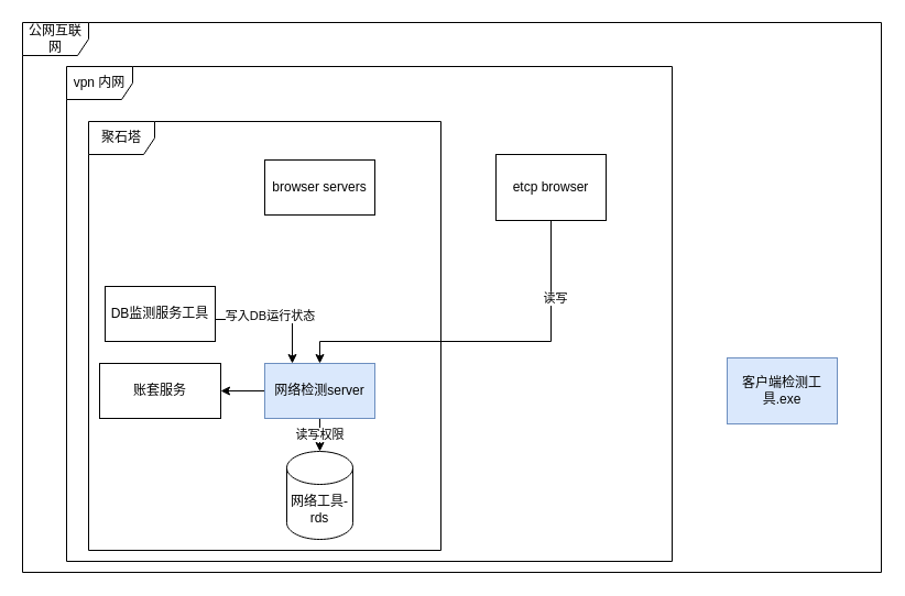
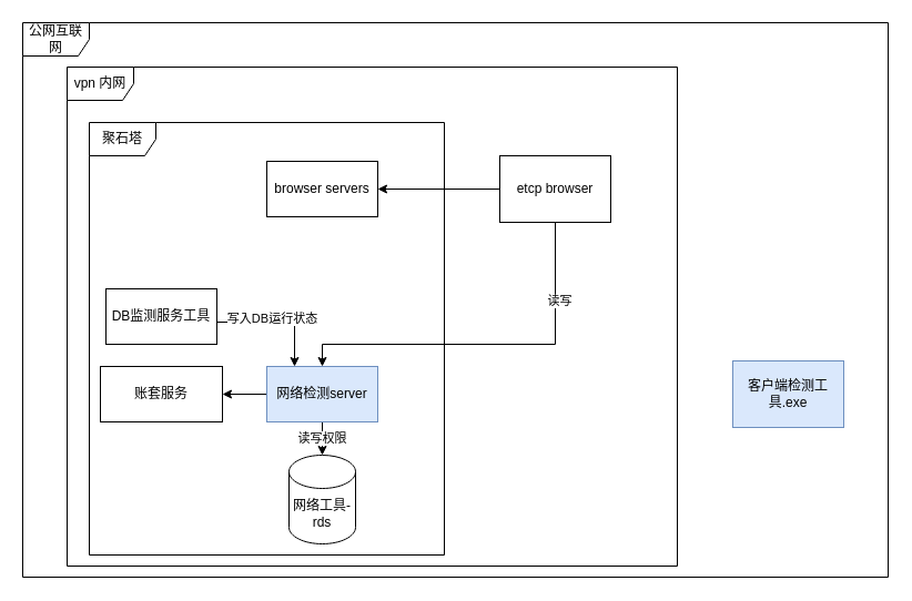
  <mxCell id="0" />
  <mxCell id="1" parent="0" />
  <mxCell id="2" value="公网互联网" style="shape=umlFrame;whiteSpace=wrap;html=1;" parent="1" vertex="1"><mxGeometry x="20" y="20" width="780" height="500" as="geometry" /></mxCell>
  <mxCell id="3" value="vpn 内网" style="shape=umlFrame;whiteSpace=wrap;html=1;" parent="1" vertex="1"><mxGeometry x="60" y="60" width="550" height="450" as="geometry" /></mxCell>
  <mxCell id="4" value="聚石塔" style="shape=umlFrame;whiteSpace=wrap;html=1;" parent="1" vertex="1"><mxGeometry x="80" y="110" width="320" height="390" as="geometry" /></mxCell>
  <mxCell id="5" value="browser servers" style="rounded=0;whiteSpace=wrap;html=1;" parent="1" vertex="1"><mxGeometry x="240" y="145" width="100" height="50" as="geometry" /></mxCell>
+ <mxCell id="6" style="edgeStyle=orthogonalEdgeStyle;rounded=0;orthogonalLoop=1;jettySize=auto;html=1;entryX=1;entryY=0.5;entryDx=0;entryDy=0;" parent="1" source="9" target="5" edge="1"><mxGeometry relative="1" as="geometry" /></mxCell>
  <mxCell id="7" style="edgeStyle=orthogonalEdgeStyle;rounded=0;orthogonalLoop=1;jettySize=auto;html=1;entryX=0.5;entryY=0;entryDx=0;entryDy=0;" parent="1" source="9" target="13" edge="1"><mxGeometry relative="1" as="geometry"><Array as="points"><mxPoint x="500" y="310" /><mxPoint x="290" y="310" /></Array></mxGeometry></mxCell>
  <mxCell id="8" value="读写" style="edgeLabel;html=1;align=center;verticalAlign=middle;resizable=0;points=[];" parent="7" vertex="1" connectable="0"><mxGeometry x="-0.588" y="3" relative="1" as="geometry"><mxPoint as="offset" /></mxGeometry></mxCell>
  <mxCell id="9" value="etcp browser" style="rounded=0;whiteSpace=wrap;html=1;" parent="1" vertex="1"><mxGeometry x="450" y="140" width="100" height="60" as="geometry" /></mxCell>
  <mxCell id="10" value="客户端检测工具.exe" style="rounded=0;whiteSpace=wrap;html=1;fillColor=#dae8fc;strokeColor=#6c8ebf;" parent="1" vertex="1"><mxGeometry x="660" y="325" width="100" height="60" as="geometry" /></mxCell>
  <mxCell id="11" style="edgeStyle=orthogonalEdgeStyle;rounded=0;orthogonalLoop=1;jettySize=auto;html=1;entryX=1;entryY=0.5;entryDx=0;entryDy=0;" parent="1" source="13" target="14" edge="1"><mxGeometry relative="1" as="geometry" /></mxCell>
  <mxCell id="12" value="读写权限" style="edgeStyle=orthogonalEdgeStyle;rounded=0;orthogonalLoop=1;jettySize=auto;html=1;" parent="1" source="13" target="15" edge="1"><mxGeometry relative="1" as="geometry" /></mxCell>
  <mxCell id="13" value="网络检测server" style="rounded=0;whiteSpace=wrap;html=1;fillColor=#dae8fc;strokeColor=#6c8ebf;" parent="1" vertex="1"><mxGeometry x="240" y="330" width="100" height="50" as="geometry" /></mxCell>
  <mxCell id="14" value="账套服务" style="rounded=0;whiteSpace=wrap;html=1;" parent="1" vertex="1"><mxGeometry x="90" y="330" width="110" height="50" as="geometry" /></mxCell>
  <mxCell id="15" value="网络工具-rds" style="shape=cylinder3;whiteSpace=wrap;html=1;boundedLbl=1;backgroundOutline=1;size=15;" parent="1" vertex="1"><mxGeometry x="260" y="410" width="60" height="80" as="geometry" /></mxCell>
  <mxCell id="16" style="edgeStyle=orthogonalEdgeStyle;rounded=0;orthogonalLoop=1;jettySize=auto;html=1;entryX=0.25;entryY=0;entryDx=0;entryDy=0;" parent="1" source="18" target="13" edge="1"><mxGeometry relative="1" as="geometry"><Array as="points"><mxPoint x="265" y="290" /></Array></mxGeometry></mxCell>
  <mxCell id="17" value="写入DB运行状态" style="edgeLabel;html=1;align=center;verticalAlign=middle;resizable=0;points=[];" parent="16" vertex="1" connectable="0"><mxGeometry x="-0.113" y="4" relative="1" as="geometry"><mxPoint as="offset" /></mxGeometry></mxCell>
  <mxCell id="18" value="DB监测服务工具" style="rounded=0;whiteSpace=wrap;html=1;" parent="1" vertex="1"><mxGeometry x="95" y="260" width="100" height="50" as="geometry" /></mxCell>
